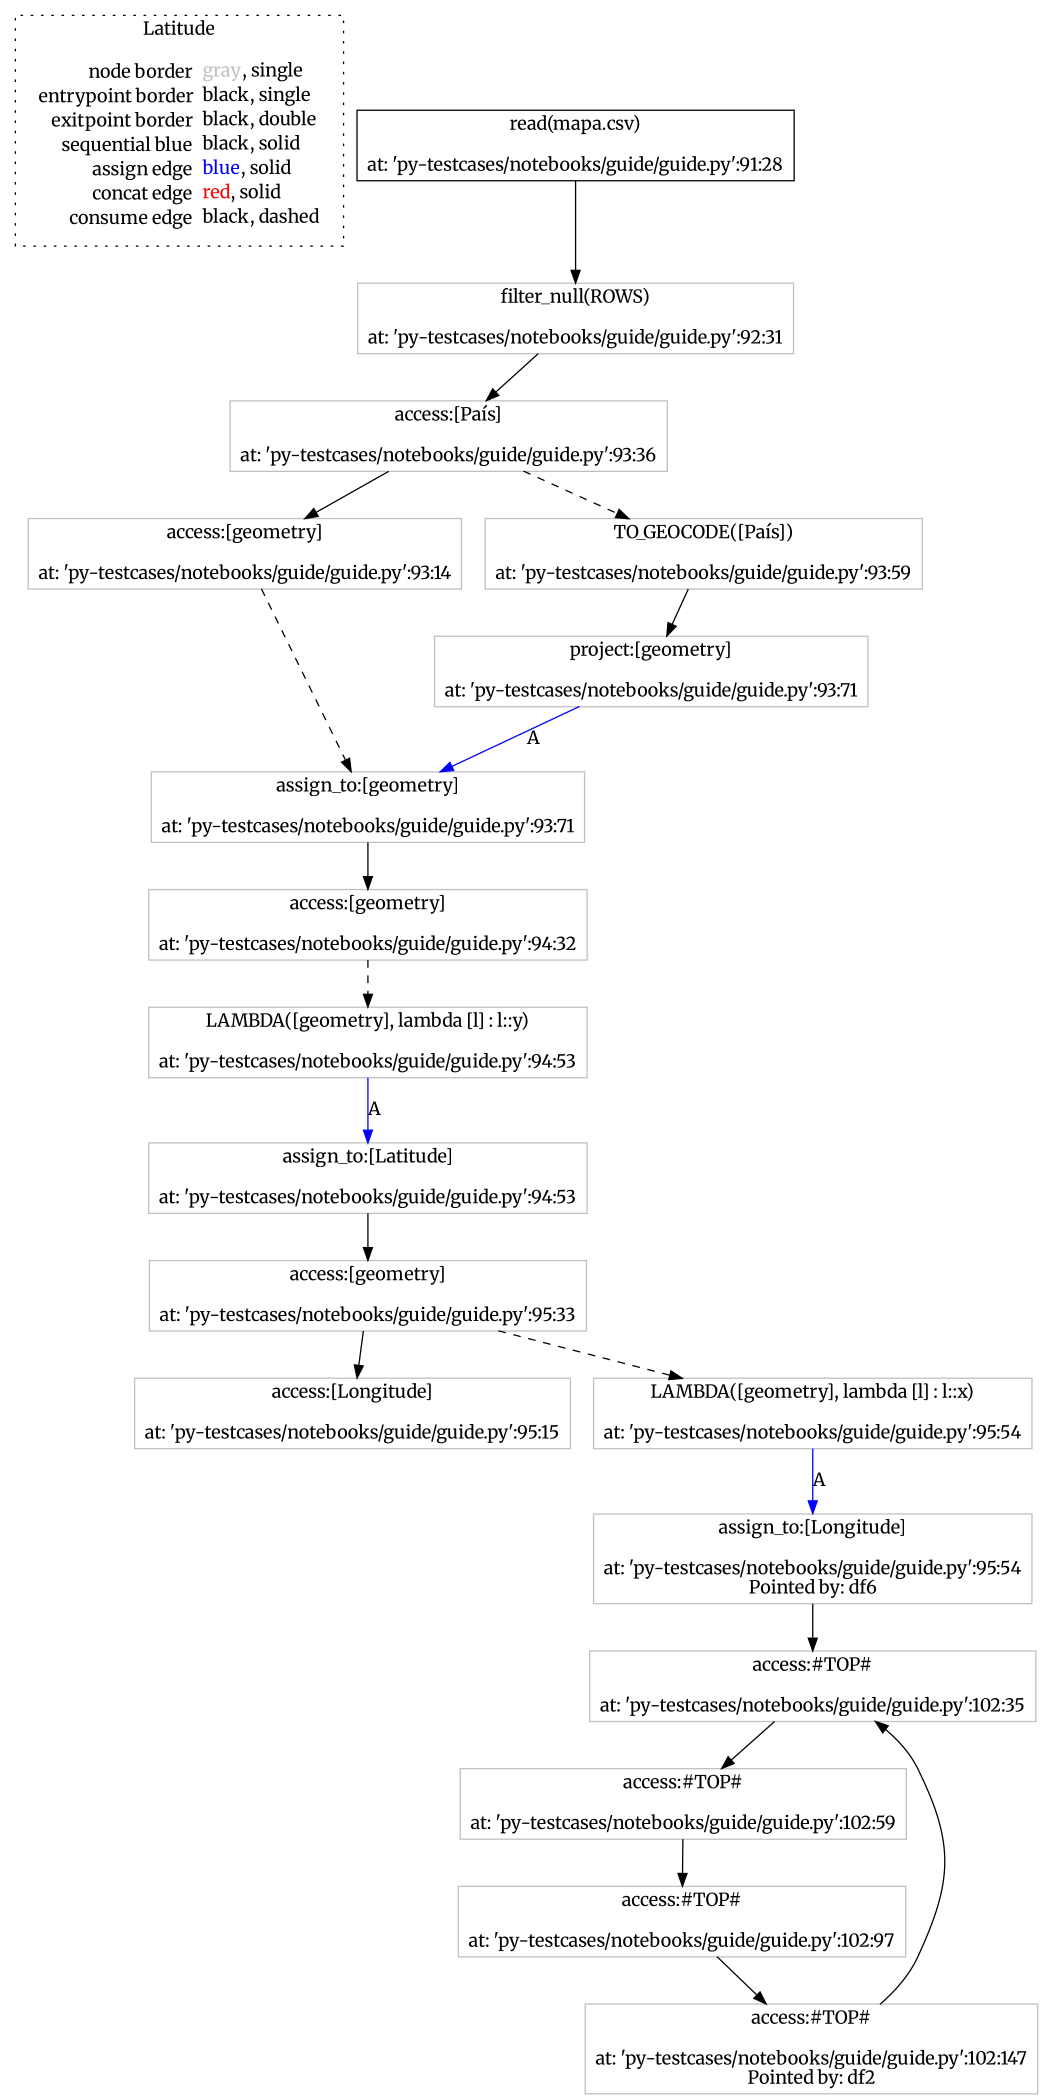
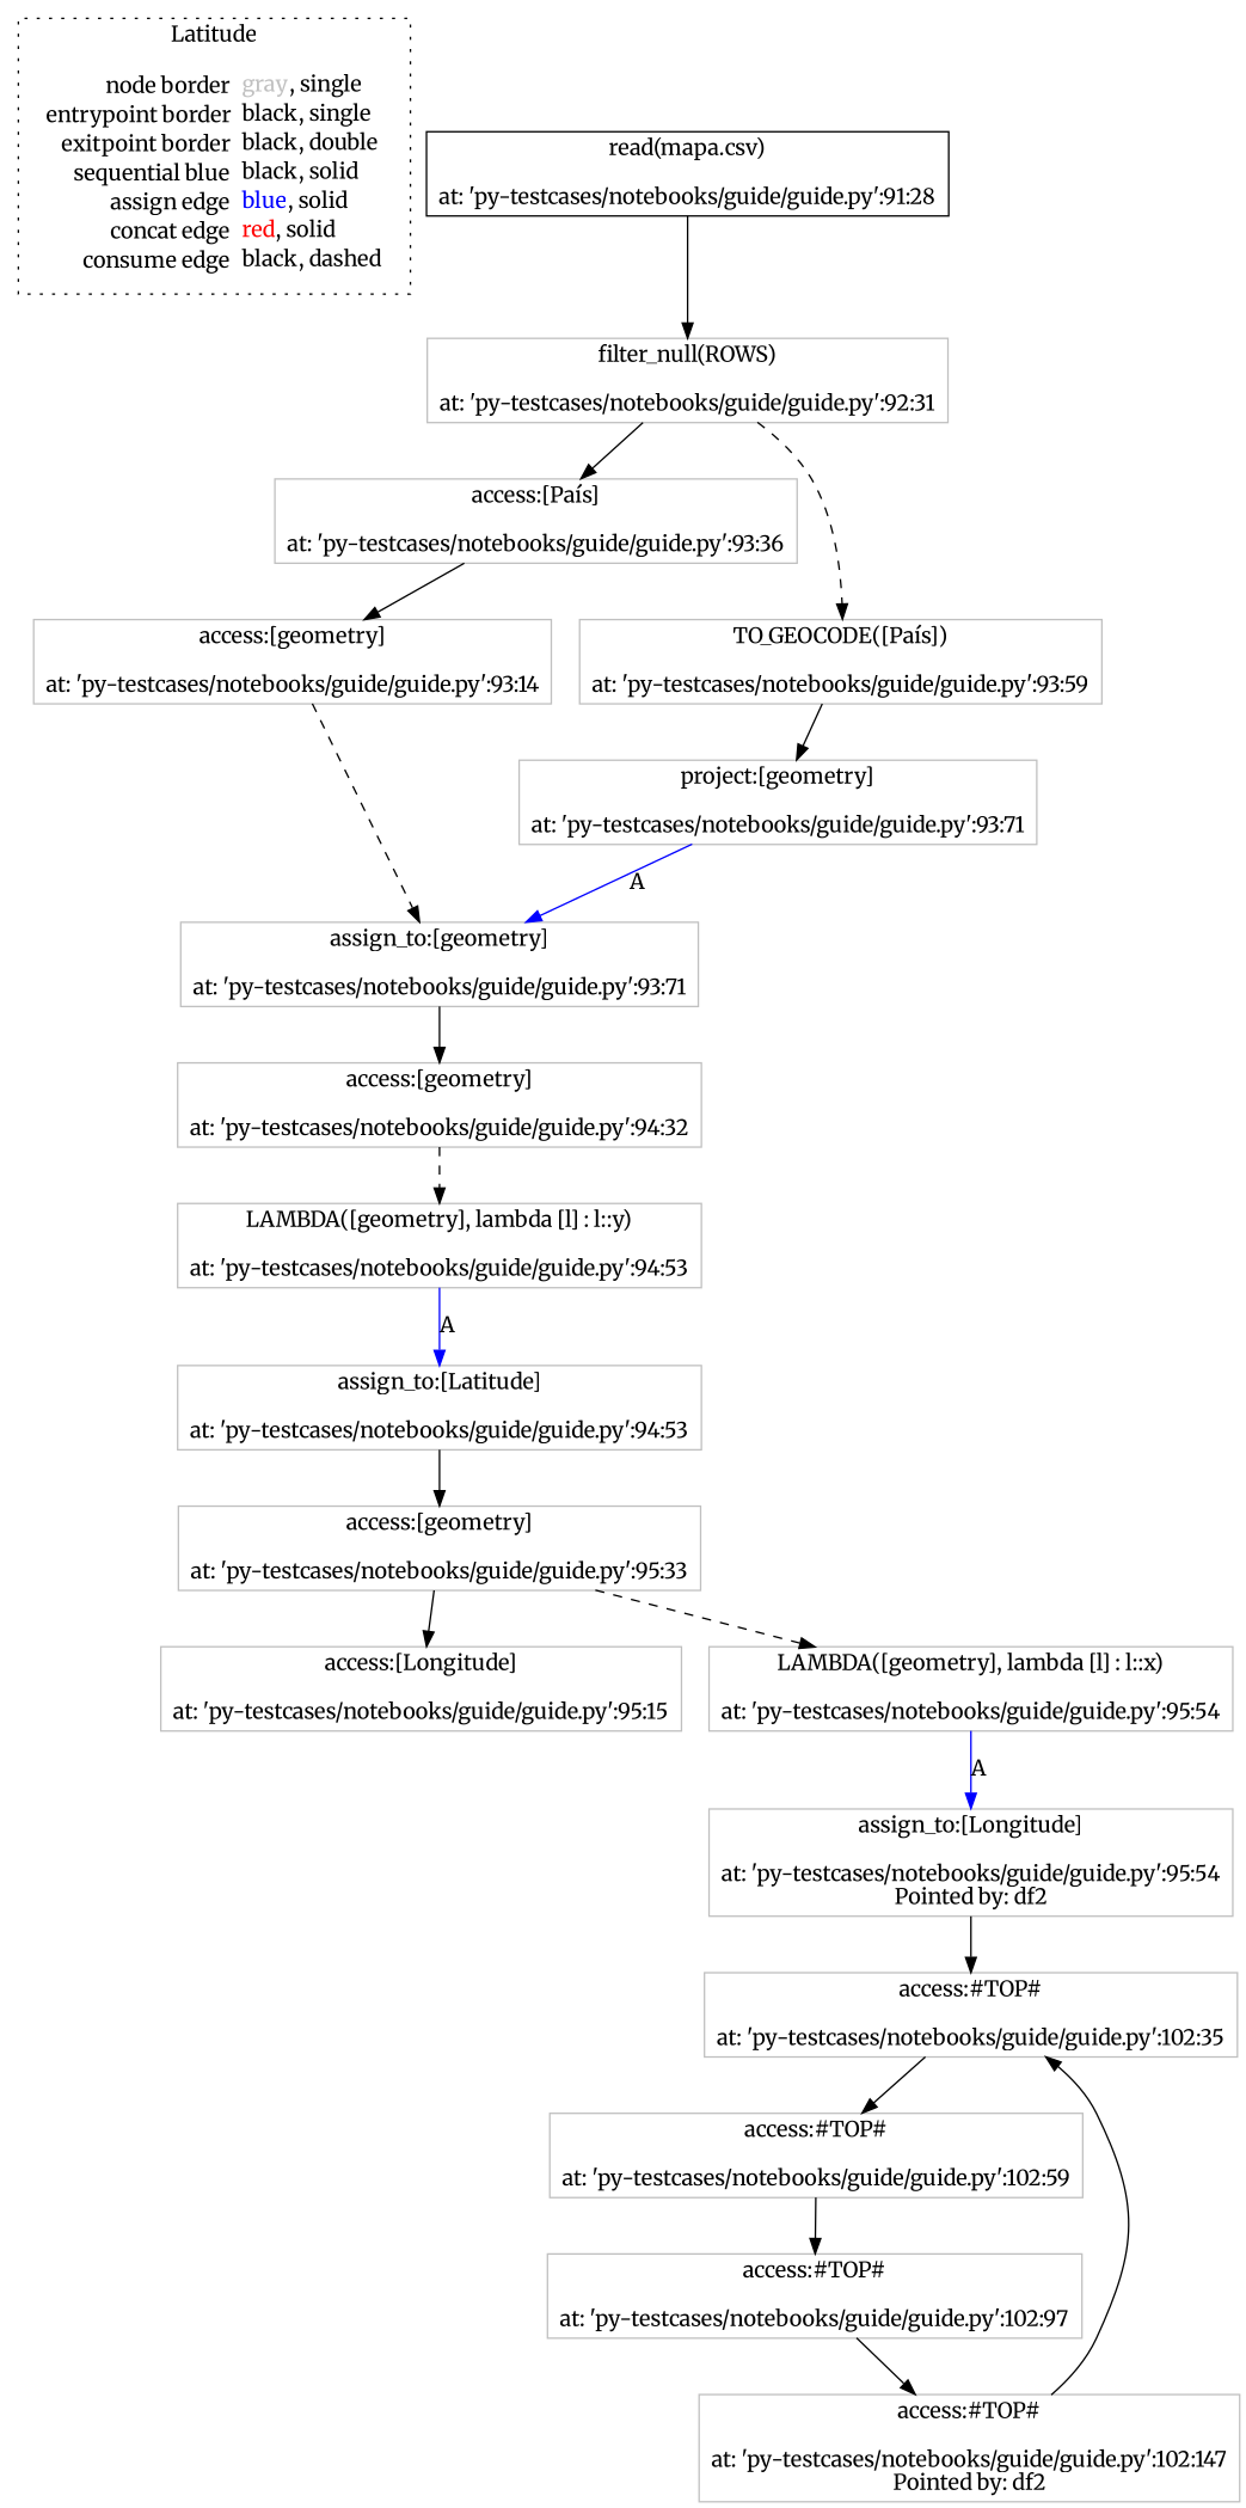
  digraph {
    fontname=Merriweather
    node [fontname=Merriweather shape=rect color=gray]
    edge [color=black fontname=Merriweather]
    n1 [label=<<table border="0" cellpadding="2" cellspacing="0" cellborder="0"><tr><td align="right">node border&nbsp;</td><td align="left"><font color="gray">gray</font>, single</td></tr><tr><td align="right">entrypoint border&nbsp;</td><td align="left"><font color="black">black</font>, single</td></tr><tr><td align="right">exitpoint border&nbsp;</td><td align="left"><font color="black">black</font>, double</td></tr><tr><td align="right">sequential blue&nbsp;</td><td align="left"><font color="black">black</font>, solid</td></tr><tr><td align="right">assign edge&nbsp;</td><td align="left"><font color="blue">blue</font>, solid</td></tr><tr><td align="right">concat edge&nbsp;</td><td align="left"><font color="red">red</font>, solid</td></tr><tr><td align="right">consume edge&nbsp;</td><td align="left"><font color="black">black</font>, dashed</td></tr></table>> shape=plaintext color=""]
    n2 [color=black label=<read(mapa.csv)<BR/><BR/>at: 'py-testcases/notebooks/guide/guide.py':91:28>]
    n3 [label=<filter_null(ROWS)<BR/><BR/>at: 'py-testcases/notebooks/guide/guide.py':92:31>]
    n4 [label=<access:[Pa&iacute;s]<BR/><BR/>at: 'py-testcases/notebooks/guide/guide.py':93:36>]
    n5 [label=<access:[geometry]<BR/><BR/>at: 'py-testcases/notebooks/guide/guide.py':93:14>]
    n6 [label=<TO_GEOCODE([Pa&iacute;s])<BR/><BR/>at: 'py-testcases/notebooks/guide/guide.py':93:59>]
    n7 [label=<assign_to:[geometry]<BR/><BR/>at: 'py-testcases/notebooks/guide/guide.py':93:71>]
    n8 [label=<access:[geometry]<BR/><BR/>at: 'py-testcases/notebooks/guide/guide.py':94:32>]
    n9 [label=<project:[geometry]<BR/><BR/>at: 'py-testcases/notebooks/guide/guide.py':93:71>]
    n10 [label=<LAMBDA([geometry], lambda [l] : l::y)<BR/><BR/>at: 'py-testcases/notebooks/guide/guide.py':94:53>]
    n11 [label=<assign_to:[Latitude]<BR/><BR/>at: 'py-testcases/notebooks/guide/guide.py':94:53>]
    n12 [label=<access:[geometry]<BR/><BR/>at: 'py-testcases/notebooks/guide/guide.py':95:33>]
    n13 [label=<access:[Longitude]<BR/><BR/>at: 'py-testcases/notebooks/guide/guide.py':95:15>]
    n14 [label=<LAMBDA([geometry], lambda [l] : l::x)<BR/><BR/>at: 'py-testcases/notebooks/guide/guide.py':95:54>]
-   n15 [label=<assign_to:[Longitude]<BR/><BR/>at: 'py-testcases/notebooks/guide/guide.py':95:54<BR/>Pointed by: df6>]
+   n15 [label=<assign_to:[Longitude]<BR/><BR/>at: 'py-testcases/notebooks/guide/guide.py':95:54<BR/>Pointed by: df2>]
    n16 [label=<access:#TOP#<BR/><BR/>at: 'py-testcases/notebooks/guide/guide.py':102:35>]
    n17 [label=<access:#TOP#<BR/><BR/>at: 'py-testcases/notebooks/guide/guide.py':102:59>]
    n18 [label=<access:#TOP#<BR/><BR/>at: 'py-testcases/notebooks/guide/guide.py':102:97>]
    n19 [label=<access:#TOP#<BR/><BR/>at: 'py-testcases/notebooks/guide/guide.py':102:147<BR/>Pointed by: df2>]
    subgraph cluster_1 {
      label=Latitude
      style=dotted
      n1
    }
    n2 -> n3
    n3 -> n4
    n4 -> n5
-   n4 -> n6 [style=dashed]
+   n3 -> n6 [style=dashed]
    n5 -> n7 [style=dashed]
    n6 -> n9
    n7 -> n8
    n8 -> n10 [style=dashed]
    n9 -> n7 [color=blue label=A]
    n10 -> n11 [color=blue label=A]
    n11 -> n12
    n12 -> n13
    n12 -> n14 [style=dashed]
    n14 -> n15 [color=blue label=A]
    n15 -> n16
    n16 -> n17
    n17 -> n18
    n18 -> n19
    n19 -> n16
  }
